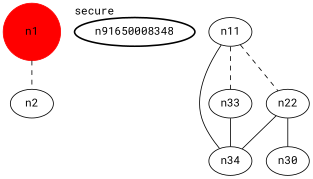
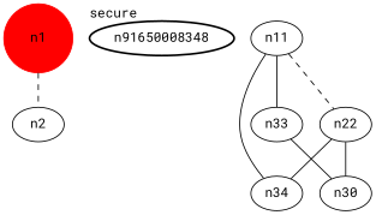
  graph {
    fontcolor=blue
    fontname="Roboto Mono"
    rankdir=TB
    node [fontname="Roboto Mono"]
    edge [fontname="Roboto Mono"]
    n1 [color=red height=1 style=filled width=1]
    n2
    n91650008348 [style=bold xlabel=secure]
    n11
    n22
    n33
    n44 [label=n34]
    n30
    n1 -- n2 [style=dashed]
    n11 -- n22 [style=dashed]
-   n11 -- n33 [style=dashed]
+   n11 -- n33
    n11 -- n44
    n22 -- n44
    n22 -- n30
-   n33 -- n44
+   n33 -- n30
  }
